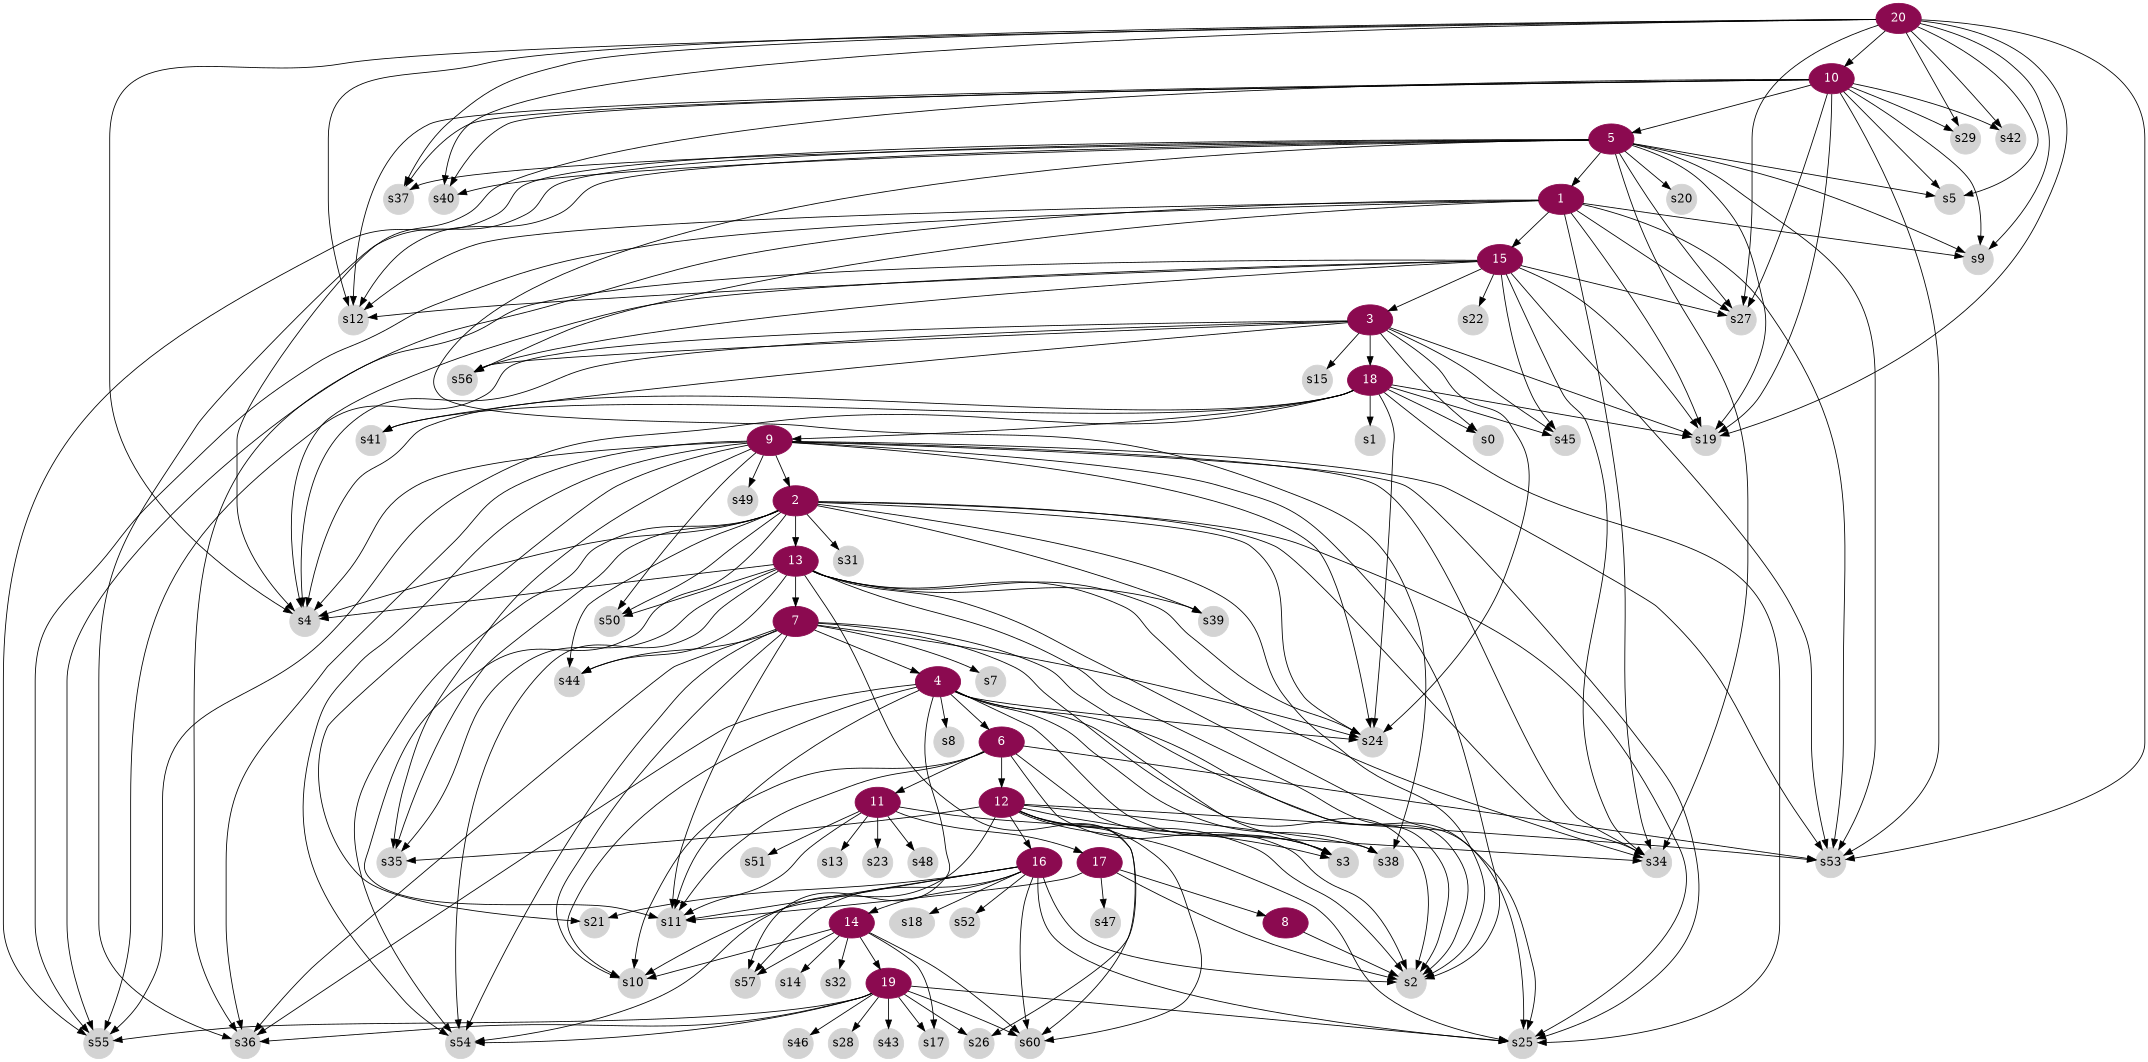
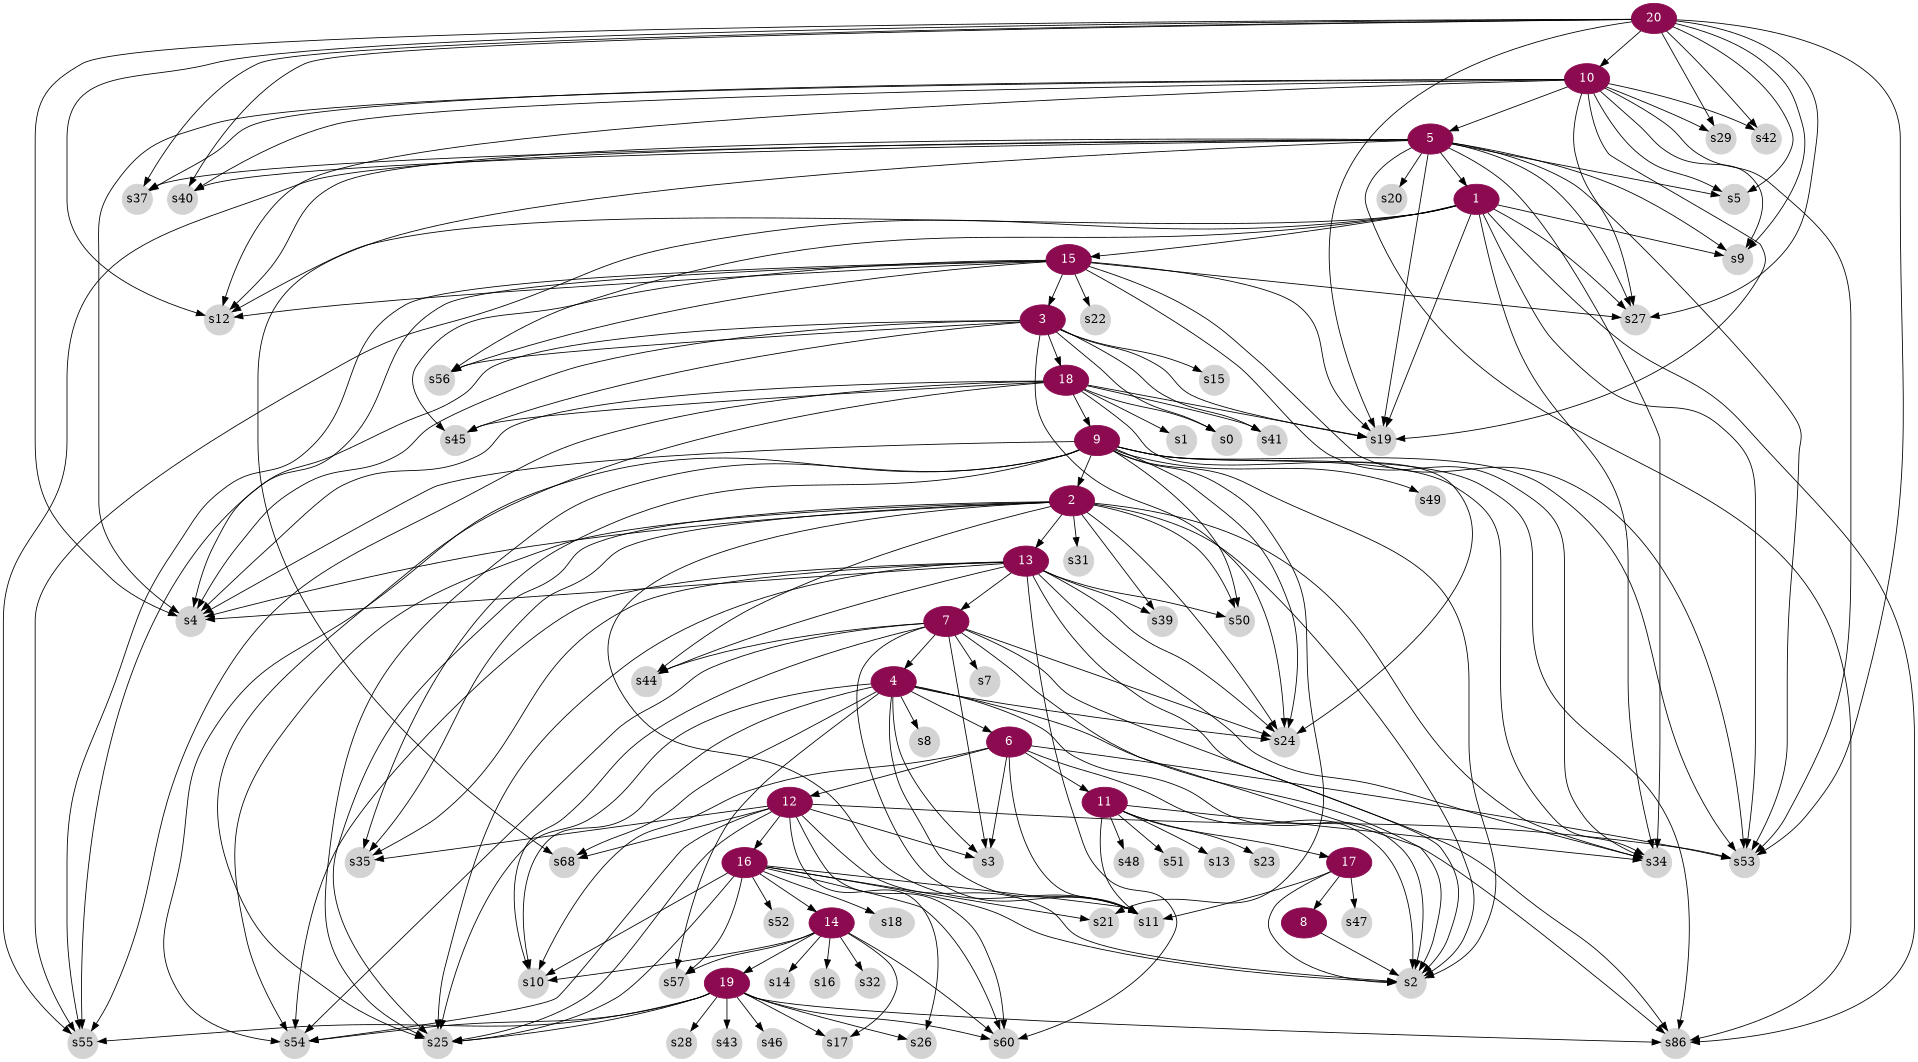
  digraph {
    node [color=lightgrey fontcolor=black style=filled fixedsize=true shape=circle]
    5 [color=deeppink4 fontcolor=white fixedsize="" shape=""]
    1 [color=deeppink4 fontcolor=white fixedsize="" shape=""]
    s9
    s12
    s19
    s27
    s34
-   s36
+   s36 [label=s86]
    s53
    s55
-   s38
+   s38 [label=s68]
    s5
    s20
    s37
    s40
    15 [color=deeppink4 fontcolor=white fixedsize="" shape=""]
    s56
    s4
    3 [color=deeppink4 fontcolor=white fixedsize="" shape=""]
    s45
    s22
    9 [color=deeppink4 fontcolor=white fixedsize="" shape=""]
    2 [color=deeppink4 fontcolor=white fixedsize="" shape=""]
    s2
    s24
    s25
    s35
    s50
    s54
    s21
    s49
    13 [color=deeppink4 fontcolor=white fixedsize="" shape=""]
    s11
    s31
    s39
    s44
    7 [color=deeppink4 fontcolor=white fixedsize="" shape=""]
    n38 [label=s60]
    18 [color=deeppink4 fontcolor=white fixedsize="" shape=""]
    s0
    s15
    s41
    s1
    4 [color=deeppink4 fontcolor=white fixedsize="" shape=""]
    s3
    s10
    s7
    6 [color=deeppink4 fontcolor=white fixedsize="" shape=""]
    s8
    s57
    11 [color=deeppink4 fontcolor=white fixedsize="" shape=""]
    12 [color=deeppink4 fontcolor=white fixedsize="" shape=""]
    10 [color=deeppink4 fontcolor=white fixedsize="" shape=""]
    s29
    s42
    17 [color=deeppink4 fontcolor=white fixedsize="" shape=""]
    s13
    s23
    s48
    s51
    16 [color=deeppink4 fontcolor=white fixedsize="" shape=""]
    s26
    8 [color=deeppink4 fontcolor=white fixedsize="" shape=""]
    s47
    20 [color=deeppink4 fontcolor=white fixedsize="" shape=""]
    14 [color=deeppink4 fontcolor=white fixedsize="" shape=""]
    s18 [shape=ellipse]
    s52
    19 [color=deeppink4 fontcolor=white fixedsize="" shape=""]
    s14
+   s16
    s17
    s32
    s28
    s43
    s46
    5 -> 1
    5 -> s9
    5 -> s12
    5 -> s19
    5 -> s27
    5 -> s34
    5 -> s36
    5 -> s53
    5 -> s55
    5 -> s38
    5 -> s5
    5 -> s20
    5 -> s37
    5 -> s40
    1 -> s9
    1 -> s12
    1 -> s19
    1 -> s27
    1 -> s34
    1 -> s36
    1 -> s53
    1 -> s55
    1 -> 15
    1 -> s56
    15 -> s12
    15 -> s19
    15 -> s27
    15 -> s34
    15 -> s53
    15 -> s55
    15 -> s56
    15 -> s4
    15 -> 3
    15 -> s45
    15 -> s22
    3 -> s19
    3 -> s55
    3 -> s56
    3 -> s4
    3 -> s45
    3 -> s24
    3 -> 18
    3 -> s0
    3 -> s15
    3 -> s41
    9 -> s34
    9 -> s36
    9 -> s53
    9 -> s4
    9 -> 2
    9 -> s2
    9 -> s24
    9 -> s25
    9 -> s35
    9 -> s50
    9 -> s54
    9 -> s21
    9 -> s49
    2 -> s34
    2 -> s4
    2 -> s2
    2 -> s24
    2 -> s25
    2 -> s35
    2 -> s50
    2 -> s54
    2 -> 13
    2 -> s11
    2 -> s31
    2 -> s39
    2 -> s44
    13 -> s34
    13 -> s4
    13 -> s2
    13 -> s24
    13 -> s25
    13 -> s35
    13 -> s50
    13 -> s54
    13 -> s39
    13 -> s44
    13 -> 7
    13 -> n38
    7 -> s36
    7 -> s2
    7 -> s24
    7 -> s54
    7 -> s11
    7 -> s44
    7 -> 4
    7 -> s3
    7 -> s10
    7 -> s7
    18 -> s19
    18 -> s55
    18 -> s4
    18 -> s45
    18 -> 9
    18 -> s24
    18 -> s25
    18 -> s0
    18 -> s41
    18 -> s1
    4 -> s36
    4 -> s38
    4 -> s2
    4 -> s24
    4 -> s25
    4 -> s11
    4 -> s3
    4 -> s10
    4 -> 6
    4 -> s8
    4 -> s57
    6 -> s53
    6 -> s2
    6 -> s11
    6 -> s3
    6 -> s10
    6 -> 11
    6 -> 12
    11 -> s34
    11 -> s11
    11 -> 17
    11 -> s13
    11 -> s23
    11 -> s48
    11 -> s51
    12 -> s53
    12 -> s38
    12 -> s2
    12 -> s25
    12 -> s35
    12 -> s54
    12 -> n38
    12 -> s3
    12 -> 16
    12 -> s26
    10 -> 5
    10 -> s9
    10 -> s12
    10 -> s19
    10 -> s27
    10 -> s53
    10 -> s5
    10 -> s37
    10 -> s40
    10 -> s4
    10 -> s29
    10 -> s42
    17 -> s2
    17 -> s11
    17 -> 8
    17 -> s47
    16 -> s2
    16 -> s25
    16 -> s21
    16 -> s11
    16 -> n38
    16 -> s10
    16 -> s57
    16 -> 14
    16 -> s18
    16 -> s52
    8 -> s2
    20 -> s9
    20 -> s12
    20 -> s19
    20 -> s27
    20 -> s53
    20 -> s5
    20 -> s37
    20 -> s40
    20 -> s4
    20 -> 10
    20 -> s29
    20 -> s42
    14 -> n38
    14 -> s10
    14 -> s57
    14 -> 19
    14 -> s14
+   14 -> s16
    14 -> s17
    14 -> s32
    19 -> s36
    19 -> s55
    19 -> s25
    19 -> s54
    19 -> n38
    19 -> s26
    19 -> s17
    19 -> s28
    19 -> s43
    19 -> s46
  }
